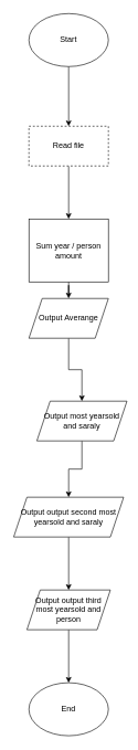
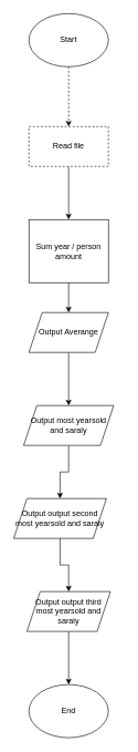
  <mxCell id="0" />
  <mxCell id="1" parent="0" />
- <mxCell id="2" value="" style="edgeStyle=orthogonalEdgeStyle;rounded=0;orthogonalLoop=1;jettySize=auto;html=1;" edge="1" parent="1" source="3" target="5"><mxGeometry relative="1" as="geometry" /></mxCell>
+ <mxCell id="2" value="" style="edgeStyle=orthogonalEdgeStyle;rounded=0;orthogonalLoop=1;jettySize=auto;html=1;dashed=1;" edge="1" parent="1" source="3" target="5"><mxGeometry relative="1" as="geometry" /></mxCell>
  <mxCell id="3" value="Start" style="ellipse;whiteSpace=wrap;html=1;" vertex="1" parent="1"><mxGeometry x="43" y="20" width="120" height="80" as="geometry" /></mxCell>
  <mxCell id="4" value="" style="edgeStyle=orthogonalEdgeStyle;rounded=0;orthogonalLoop=1;jettySize=auto;html=1;" edge="1" parent="1" source="5" target="7"><mxGeometry relative="1" as="geometry" /></mxCell>
  <mxCell id="5" value="Read file" style="whiteSpace=wrap;html=1;dashed=1;" vertex="1" parent="1"><mxGeometry x="43" y="190" width="120" height="60" as="geometry" /></mxCell>
  <mxCell id="6" value="" style="edgeStyle=orthogonalEdgeStyle;rounded=0;orthogonalLoop=1;jettySize=auto;html=1;" edge="1" parent="1" source="7" target="9"><mxGeometry relative="1" as="geometry" /></mxCell>
  <mxCell id="7" value="Sum year / person amount" style="whiteSpace=wrap;html=1;" vertex="1" parent="1"><mxGeometry x="43" y="330" width="120" height="95" as="geometry" /></mxCell>
  <mxCell id="8" value="" style="edgeStyle=orthogonalEdgeStyle;rounded=0;orthogonalLoop=1;jettySize=auto;html=1;" edge="1" parent="1" source="9" target="11"><mxGeometry relative="1" as="geometry" /></mxCell>
- <mxCell id="9" value="Output Averange" style="shape=parallelogram;perimeter=parallelogramPerimeter;whiteSpace=wrap;html=1;fixedSize=1;" vertex="1" parent="1"><mxGeometry x="43" y="450" width="120" height="60" as="geometry" /></mxCell>
+ <mxCell id="9" value="Output Averange" style="shape=parallelogram;perimeter=parallelogramPerimeter;whiteSpace=wrap;html=1;fixedSize=1;" vertex="1" parent="1"><mxGeometry x="43" y="470" width="120" height="60" as="geometry" /></mxCell>
  <mxCell id="10" value="" style="edgeStyle=orthogonalEdgeStyle;rounded=0;orthogonalLoop=1;jettySize=auto;html=1;" edge="1" parent="1" source="11" target="13"><mxGeometry relative="1" as="geometry" /></mxCell>
- <mxCell id="11" value="Output most yearsold and saraly" style="shape=parallelogram;perimeter=parallelogramPerimeter;whiteSpace=wrap;html=1;fixedSize=1;" vertex="1" parent="1"><mxGeometry x="55" y="605" width="136" height="60" as="geometry" /></mxCell>
+ <mxCell id="11" value="Output most yearsold and saraly" style="shape=parallelogram;perimeter=parallelogramPerimeter;whiteSpace=wrap;html=1;fixedSize=1;" vertex="1" parent="1"><mxGeometry x="35" y="610" width="136" height="60" as="geometry" /></mxCell>
  <mxCell id="12" value="" style="edgeStyle=orthogonalEdgeStyle;rounded=0;orthogonalLoop=1;jettySize=auto;html=1;" edge="1" parent="1" source="13" target="15"><mxGeometry relative="1" as="geometry" /></mxCell>
- <mxCell id="13" value="&lt;span style=&quot;text-align: left;&quot;&gt;Output output second most yearsold and saraly&lt;/span&gt;" style="shape=parallelogram;perimeter=parallelogramPerimeter;whiteSpace=wrap;html=1;fixedSize=1;" vertex="1" parent="1"><mxGeometry x="20" y="750" width="166" height="60" as="geometry" /></mxCell>
+ <mxCell id="13" value="&lt;span style=&quot;text-align: left;&quot;&gt;Output output second most yearsold and saraly&lt;/span&gt;" style="shape=parallelogram;perimeter=parallelogramPerimeter;whiteSpace=wrap;html=1;fixedSize=1;" vertex="1" parent="1"><mxGeometry x="20" y="750" width="140" height="60" as="geometry" /></mxCell>
  <mxCell id="14" value="" style="edgeStyle=orthogonalEdgeStyle;rounded=0;orthogonalLoop=1;jettySize=auto;html=1;" edge="1" parent="1" source="15" target="16"><mxGeometry relative="1" as="geometry" /></mxCell>
- <mxCell id="15" value="&lt;span style=&quot;text-align: left;&quot;&gt;Output output third most yearsold and person&lt;/span&gt;" style="shape=parallelogram;perimeter=parallelogramPerimeter;whiteSpace=wrap;html=1;fixedSize=1;" vertex="1" parent="1"><mxGeometry x="40" y="890" width="126" height="60" as="geometry" /></mxCell>
+ <mxCell id="15" value="&lt;span style=&quot;text-align: left;&quot;&gt;Output output third most yearsold and saraly&lt;/span&gt;" style="shape=parallelogram;perimeter=parallelogramPerimeter;whiteSpace=wrap;html=1;fixedSize=1;" vertex="1" parent="1"><mxGeometry x="40" y="890" width="126" height="60" as="geometry" /></mxCell>
  <mxCell id="16" value="End" style="ellipse;whiteSpace=wrap;html=1;" vertex="1" parent="1"><mxGeometry x="43" y="1030" width="120" height="80" as="geometry" /></mxCell>
